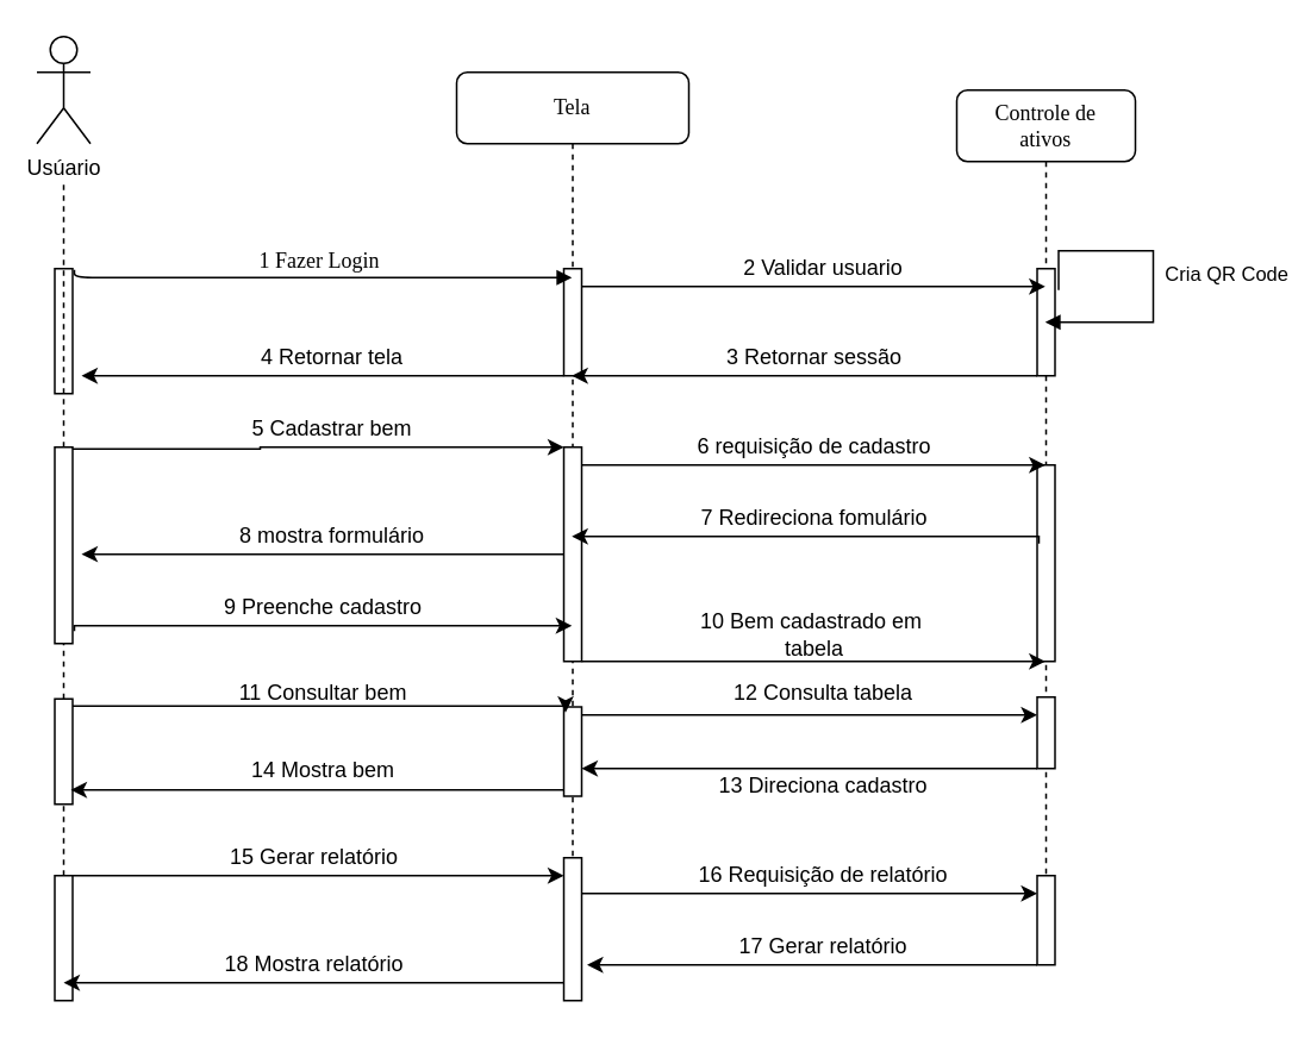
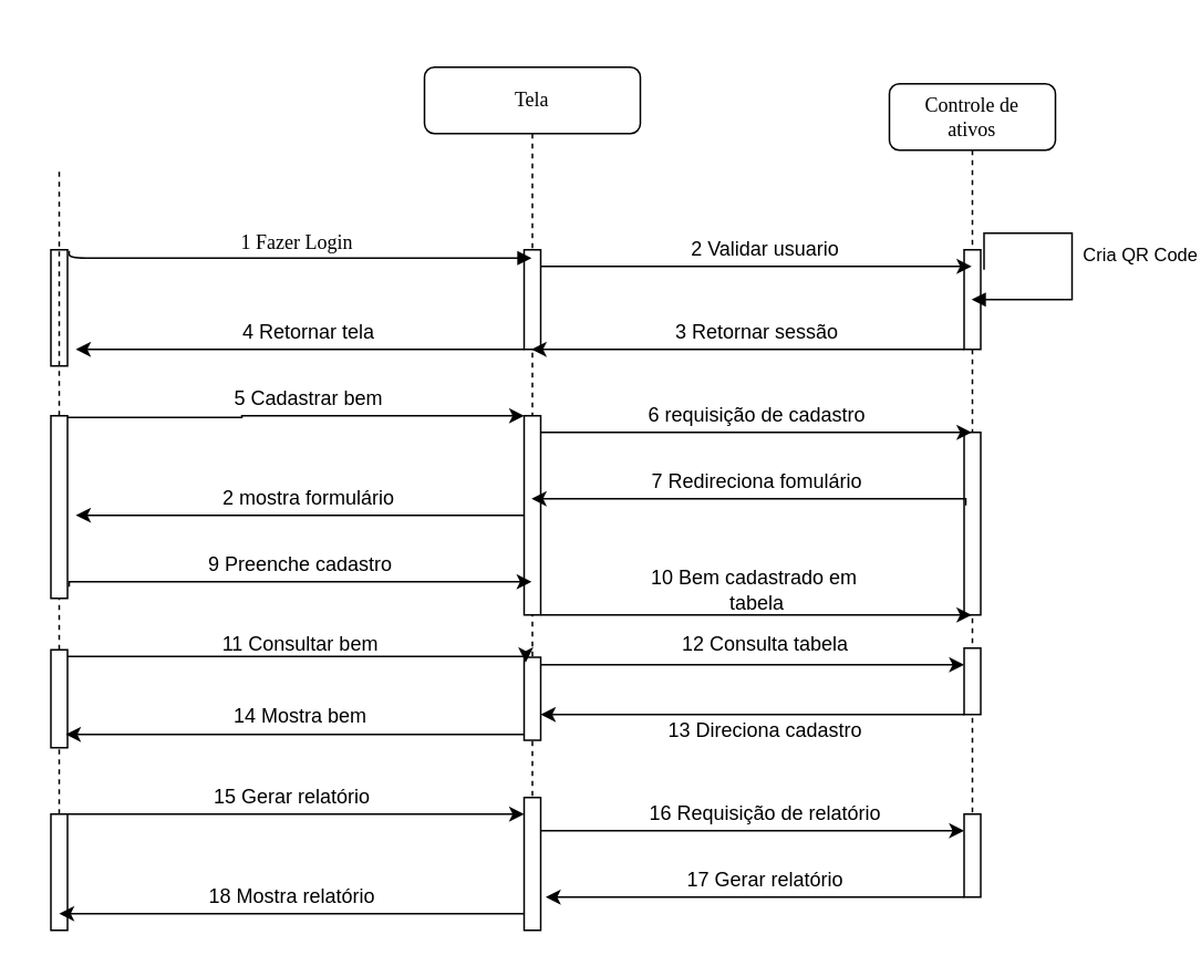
  <mxCell id="0" />
  <mxCell id="1" parent="0" />
  <mxCell id="2" value="Tela" style="shape=umlLifeline;perimeter=lifelinePerimeter;whiteSpace=wrap;html=1;container=1;collapsible=0;recursiveResize=0;outlineConnect=0;rounded=1;shadow=0;comic=0;labelBackgroundColor=none;strokeWidth=1;fontFamily=Verdana;fontSize=12;align=center;" parent="1" vertex="1"><mxGeometry x="255" y="40" width="130" height="520" as="geometry" /></mxCell>
  <mxCell id="3" value="" style="html=1;points=[];perimeter=orthogonalPerimeter;rounded=0;shadow=0;comic=0;labelBackgroundColor=none;strokeWidth=1;fontFamily=Verdana;fontSize=12;align=center;" parent="2" vertex="1"><mxGeometry x="60" y="110" width="10" height="60" as="geometry" /></mxCell>
  <mxCell id="4" value="" style="html=1;points=[];perimeter=orthogonalPerimeter;" vertex="1" parent="2"><mxGeometry x="60" y="210" width="10" height="120" as="geometry" /></mxCell>
  <mxCell id="5" value="" style="html=1;points=[];perimeter=orthogonalPerimeter;" vertex="1" parent="2"><mxGeometry x="60" y="355.5" width="10" height="50" as="geometry" /></mxCell>
  <mxCell id="6" value="" style="html=1;points=[];perimeter=orthogonalPerimeter;" vertex="1" parent="2"><mxGeometry x="60" y="440" width="10" height="80" as="geometry" /></mxCell>
  <mxCell id="7" value="1 Fazer Login" style="html=1;verticalAlign=bottom;endArrow=block;labelBackgroundColor=none;fontFamily=Verdana;fontSize=12;edgeStyle=elbowEdgeStyle;elbow=vertical;exitX=1.1;exitY=0.01;exitDx=0;exitDy=0;exitPerimeter=0;" parent="1" source="12" target="2" edge="1"><mxGeometry relative="1" as="geometry"><mxPoint x="40" y="160" as="sourcePoint" /><mxPoint x="255" y="155" as="targetPoint" /><Array as="points"><mxPoint x="255" y="155" /></Array><mxPoint as="offset" /></mxGeometry></mxCell>
- <mxCell id="8" value="Usúario&lt;br&gt;" style="shape=umlActor;verticalLabelPosition=bottom;labelBackgroundColor=#ffffff;verticalAlign=top;html=1;outlineConnect=0;" vertex="1" parent="1"><mxGeometry x="20" y="20" width="30" height="60" as="geometry" /></mxCell>
  <mxCell id="9" value="" style="edgeStyle=orthogonalEdgeStyle;rounded=0;orthogonalLoop=1;jettySize=auto;html=1;exitX=0.6;exitY=0.009;exitDx=0;exitDy=0;exitPerimeter=0;" edge="1" parent="1" source="37" target="4"><mxGeometry relative="1" as="geometry"><mxPoint x="45" y="250" as="sourcePoint" /><Array as="points"><mxPoint x="145" y="250" /></Array></mxGeometry></mxCell>
  <mxCell id="10" value="" style="edgeStyle=orthogonalEdgeStyle;rounded=0;orthogonalLoop=1;jettySize=auto;html=1;exitX=1.1;exitY=0.936;exitDx=0;exitDy=0;exitPerimeter=0;" edge="1" parent="1" source="37" target="2"><mxGeometry relative="1" as="geometry"><mxPoint x="65" y="350" as="sourcePoint" /><mxPoint x="120" y="395" as="targetPoint" /><Array as="points"><mxPoint x="41" y="350" /></Array></mxGeometry></mxCell>
  <mxCell id="11" value="" style="edgeStyle=orthogonalEdgeStyle;rounded=0;orthogonalLoop=1;jettySize=auto;html=1;entryX=0.1;entryY=0.063;entryDx=0;entryDy=0;entryPerimeter=0;exitX=0.1;exitY=0.013;exitDx=0;exitDy=0;exitPerimeter=0;" edge="1" parent="1" source="39" target="5"><mxGeometry relative="1" as="geometry"><mxPoint x="45" y="395" as="sourcePoint" /><mxPoint x="120" y="395" as="targetPoint" /><Array as="points"><mxPoint x="31" y="395" /></Array></mxGeometry></mxCell>
  <mxCell id="12" value="" style="html=1;points=[];perimeter=orthogonalPerimeter;" vertex="1" parent="1"><mxGeometry x="30" y="150" width="10" height="70" as="geometry" /></mxCell>
  <mxCell id="13" value="" style="endArrow=none;dashed=1;html=1;" edge="1" parent="1" source="37"><mxGeometry width="50" height="50" relative="1" as="geometry"><mxPoint x="35" y="620" as="sourcePoint" /><mxPoint x="35" y="100" as="targetPoint" /><Array as="points" /></mxGeometry></mxCell>
  <mxCell id="14" value="" style="edgeStyle=orthogonalEdgeStyle;rounded=0;orthogonalLoop=1;jettySize=auto;html=1;" edge="1" parent="1" source="3"><mxGeometry relative="1" as="geometry"><mxPoint x="45" y="210" as="targetPoint" /><Array as="points"><mxPoint x="45" y="210" /></Array></mxGeometry></mxCell>
  <mxCell id="15" value="4 Retornar tela" style="text;html=1;align=center;verticalAlign=middle;resizable=0;points=[];autosize=1;" vertex="1" parent="1"><mxGeometry x="140" y="190" width="90" height="20" as="geometry" /></mxCell>
  <mxCell id="16" value="5 Cadastrar bem" style="text;html=1;align=center;verticalAlign=middle;resizable=0;points=[];autosize=1;" vertex="1" parent="1"><mxGeometry x="135" y="230" width="100" height="20" as="geometry" /></mxCell>
  <mxCell id="17" value="Controle de&lt;br&gt;ativos" style="shape=umlLifeline;perimeter=lifelinePerimeter;whiteSpace=wrap;html=1;container=1;collapsible=0;recursiveResize=0;outlineConnect=0;rounded=1;shadow=0;comic=0;labelBackgroundColor=none;strokeWidth=1;fontFamily=Verdana;fontSize=12;align=center;" vertex="1" parent="1"><mxGeometry x="535" y="50" width="100" height="490" as="geometry" /></mxCell>
  <mxCell id="18" value="" style="html=1;points=[];perimeter=orthogonalPerimeter;rounded=0;shadow=0;comic=0;labelBackgroundColor=none;strokeWidth=1;fontFamily=Verdana;fontSize=12;align=center;" vertex="1" parent="17"><mxGeometry x="45" y="100" width="10" height="60" as="geometry" /></mxCell>
  <mxCell id="19" value="" style="html=1;points=[];perimeter=orthogonalPerimeter;" vertex="1" parent="17"><mxGeometry x="45" y="210" width="10" height="110" as="geometry" /></mxCell>
  <mxCell id="20" value="" style="html=1;points=[];perimeter=orthogonalPerimeter;" vertex="1" parent="17"><mxGeometry x="45" y="340" width="10" height="40" as="geometry" /></mxCell>
  <mxCell id="21" value="" style="html=1;points=[];perimeter=orthogonalPerimeter;" vertex="1" parent="17"><mxGeometry x="45" y="440" width="10" height="50" as="geometry" /></mxCell>
  <mxCell id="22" value="&amp;nbsp;Cria QR Code" style="edgeStyle=orthogonalEdgeStyle;html=1;align=left;spacingLeft=2;endArrow=block;rounded=0;exitX=1.2;exitY=0.2;exitDx=0;exitDy=0;exitPerimeter=0;" edge="1" target="17" parent="17" source="18"><mxGeometry relative="1" as="geometry"><mxPoint x="115" y="225" as="sourcePoint" /><Array as="points"><mxPoint x="57" y="90" /><mxPoint x="110" y="90" /><mxPoint x="110" y="130" /></Array></mxGeometry></mxCell>
  <mxCell id="23" value="" style="edgeStyle=orthogonalEdgeStyle;rounded=0;orthogonalLoop=1;jettySize=auto;html=1;" edge="1" parent="1" source="3" target="17"><mxGeometry relative="1" as="geometry"><mxPoint x="350" y="180" as="targetPoint" /><Array as="points"><mxPoint x="435" y="160" /><mxPoint x="435" y="160" /></Array></mxGeometry></mxCell>
  <mxCell id="24" value="2 Validar usuario" style="text;html=1;align=center;verticalAlign=middle;resizable=0;points=[];autosize=1;" vertex="1" parent="1"><mxGeometry x="410" y="140" width="100" height="20" as="geometry" /></mxCell>
  <mxCell id="25" value="" style="edgeStyle=orthogonalEdgeStyle;rounded=0;orthogonalLoop=1;jettySize=auto;html=1;" edge="1" parent="1" source="18" target="2"><mxGeometry relative="1" as="geometry"><mxPoint x="269" y="184" as="targetPoint" /><Array as="points"><mxPoint x="445" y="210" /><mxPoint x="445" y="210" /></Array></mxGeometry></mxCell>
  <mxCell id="26" value="3 Retornar sessão" style="text;html=1;align=center;verticalAlign=middle;resizable=0;points=[];autosize=1;" vertex="1" parent="1"><mxGeometry x="400" y="190" width="110" height="20" as="geometry" /></mxCell>
  <mxCell id="27" value="" style="edgeStyle=orthogonalEdgeStyle;rounded=0;orthogonalLoop=1;jettySize=auto;html=1;" edge="1" parent="1" source="4" target="17"><mxGeometry relative="1" as="geometry"><mxPoint x="350" y="320" as="targetPoint" /><Array as="points"><mxPoint x="425" y="260" /><mxPoint x="425" y="260" /></Array></mxGeometry></mxCell>
  <mxCell id="28" value="6 requisição de cadastro" style="text;html=1;align=center;verticalAlign=middle;resizable=0;points=[];autosize=1;" vertex="1" parent="1"><mxGeometry x="380" y="240" width="150" height="20" as="geometry" /></mxCell>
  <mxCell id="29" value="" style="edgeStyle=orthogonalEdgeStyle;rounded=0;orthogonalLoop=1;jettySize=auto;html=1;exitX=0.1;exitY=0.4;exitDx=0;exitDy=0;exitPerimeter=0;" edge="1" parent="1" source="19" target="2"><mxGeometry relative="1" as="geometry"><mxPoint x="525" y="300" as="sourcePoint" /><Array as="points"><mxPoint x="581" y="300" /></Array></mxGeometry></mxCell>
  <mxCell id="30" value="7 Redireciona fomulário" style="text;html=1;align=center;verticalAlign=middle;resizable=0;points=[];autosize=1;" vertex="1" parent="1"><mxGeometry x="385" y="280" width="140" height="20" as="geometry" /></mxCell>
  <mxCell id="31" value="" style="edgeStyle=orthogonalEdgeStyle;rounded=0;orthogonalLoop=1;jettySize=auto;html=1;entryX=1.5;entryY=0.545;entryDx=0;entryDy=0;entryPerimeter=0;" edge="1" parent="1" source="4" target="37"><mxGeometry relative="1" as="geometry"><mxPoint x="65" y="310" as="targetPoint" /><Array as="points" /></mxGeometry></mxCell>
- <mxCell id="32" value="8 mostra formulário" style="text;html=1;align=center;verticalAlign=middle;resizable=0;points=[];autosize=1;" vertex="1" parent="1"><mxGeometry x="125" y="290" width="120" height="20" as="geometry" /></mxCell>
+ <mxCell id="32" value="2 mostra formulário" style="text;html=1;align=center;verticalAlign=middle;resizable=0;points=[];autosize=1;" vertex="1" parent="1"><mxGeometry x="125" y="290" width="120" height="20" as="geometry" /></mxCell>
  <mxCell id="33" value="9 Preenche cadastro" style="text;html=1;align=center;verticalAlign=middle;resizable=0;points=[];autosize=1;" vertex="1" parent="1"><mxGeometry x="115" y="330" width="130" height="20" as="geometry" /></mxCell>
  <mxCell id="34" value="" style="edgeStyle=orthogonalEdgeStyle;rounded=0;orthogonalLoop=1;jettySize=auto;html=1;" edge="1" parent="1" source="4" target="17"><mxGeometry relative="1" as="geometry"><mxPoint x="350" y="310" as="targetPoint" /><Array as="points"><mxPoint x="425" y="370" /><mxPoint x="425" y="370" /></Array></mxGeometry></mxCell>
  <mxCell id="35" value="10 Bem cadastrado em&amp;nbsp;&lt;br&gt;tabela" style="text;html=1;align=center;verticalAlign=middle;resizable=0;points=[];autosize=1;" vertex="1" parent="1"><mxGeometry x="385" y="340" width="140" height="30" as="geometry" /></mxCell>
  <mxCell id="36" value="11 Consultar bem" style="text;html=1;align=center;verticalAlign=middle;resizable=0;points=[];autosize=1;" vertex="1" parent="1"><mxGeometry x="125" y="378" width="110" height="20" as="geometry" /></mxCell>
  <mxCell id="37" value="" style="html=1;points=[];perimeter=orthogonalPerimeter;" vertex="1" parent="1"><mxGeometry x="30" y="250" width="10" height="110" as="geometry" /></mxCell>
  <mxCell id="38" value="" style="endArrow=none;dashed=1;html=1;" edge="1" parent="1" source="39" target="37"><mxGeometry width="50" height="50" relative="1" as="geometry"><mxPoint x="35" y="620" as="sourcePoint" /><mxPoint x="35" y="100" as="targetPoint" /><Array as="points" /></mxGeometry></mxCell>
  <mxCell id="39" value="" style="html=1;points=[];perimeter=orthogonalPerimeter;" vertex="1" parent="1"><mxGeometry x="30" y="391" width="10" height="59" as="geometry" /></mxCell>
  <mxCell id="40" value="" style="endArrow=none;dashed=1;html=1;" edge="1" parent="1" source="48" target="39"><mxGeometry width="50" height="50" relative="1" as="geometry"><mxPoint x="35" y="620" as="sourcePoint" /><mxPoint x="35" y="360" as="targetPoint" /><Array as="points" /></mxGeometry></mxCell>
  <mxCell id="41" value="" style="edgeStyle=orthogonalEdgeStyle;rounded=0;orthogonalLoop=1;jettySize=auto;html=1;" edge="1" parent="1" source="5" target="20"><mxGeometry relative="1" as="geometry"><mxPoint x="350" y="430" as="targetPoint" /><Array as="points"><mxPoint x="395" y="400" /><mxPoint x="395" y="400" /></Array></mxGeometry></mxCell>
  <mxCell id="42" value="12 Consulta tabela" style="text;html=1;align=center;verticalAlign=middle;resizable=0;points=[];autosize=1;" vertex="1" parent="1"><mxGeometry x="400" y="378" width="120" height="20" as="geometry" /></mxCell>
  <mxCell id="43" value="" style="edgeStyle=orthogonalEdgeStyle;rounded=0;orthogonalLoop=1;jettySize=auto;html=1;" edge="1" parent="1" source="20" target="5"><mxGeometry relative="1" as="geometry"><mxPoint x="410" y="415" as="targetPoint" /><Array as="points"><mxPoint x="445" y="430" /><mxPoint x="445" y="430" /></Array></mxGeometry></mxCell>
  <mxCell id="44" value="13 Direciona cadastro" style="text;html=1;align=center;verticalAlign=middle;resizable=0;points=[];autosize=1;" vertex="1" parent="1"><mxGeometry x="395" y="430" width="130" height="20" as="geometry" /></mxCell>
  <mxCell id="45" value="" style="edgeStyle=orthogonalEdgeStyle;rounded=0;orthogonalLoop=1;jettySize=auto;html=1;entryX=0.9;entryY=0.864;entryDx=0;entryDy=0;entryPerimeter=0;" edge="1" parent="1" source="5" target="39"><mxGeometry relative="1" as="geometry"><mxPoint x="39" y="429" as="targetPoint" /><Array as="points"><mxPoint x="325" y="442" /></Array></mxGeometry></mxCell>
  <mxCell id="46" value="14 Mostra bem" style="text;html=1;align=center;verticalAlign=middle;resizable=0;points=[];autosize=1;" vertex="1" parent="1"><mxGeometry x="130" y="421" width="100" height="20" as="geometry" /></mxCell>
  <mxCell id="47" value="" style="edgeStyle=orthogonalEdgeStyle;rounded=0;orthogonalLoop=1;jettySize=auto;html=1;" edge="1" parent="1" source="48" target="6"><mxGeometry relative="1" as="geometry"><Array as="points"><mxPoint x="105" y="490" /><mxPoint x="105" y="490" /></Array></mxGeometry></mxCell>
  <mxCell id="48" value="" style="html=1;points=[];perimeter=orthogonalPerimeter;" vertex="1" parent="1"><mxGeometry x="30" y="490" width="10" height="70" as="geometry" /></mxCell>
  <mxCell id="49" value="" style="endArrow=none;dashed=1;html=1;" edge="1" parent="1" target="48"><mxGeometry width="50" height="50" relative="1" as="geometry"><mxPoint x="35" y="560" as="sourcePoint" /><mxPoint x="35" y="450" as="targetPoint" /><Array as="points" /></mxGeometry></mxCell>
  <mxCell id="50" value="15 Gerar relatório" style="text;html=1;align=center;verticalAlign=middle;resizable=0;points=[];autosize=1;" vertex="1" parent="1"><mxGeometry x="120" y="470" width="110" height="20" as="geometry" /></mxCell>
  <mxCell id="51" value="" style="edgeStyle=orthogonalEdgeStyle;rounded=0;orthogonalLoop=1;jettySize=auto;html=1;" edge="1" parent="1" source="6" target="21"><mxGeometry relative="1" as="geometry"><Array as="points"><mxPoint x="455" y="500" /><mxPoint x="455" y="500" /></Array></mxGeometry></mxCell>
  <mxCell id="52" value="16 Requisição de relatório" style="text;html=1;align=center;verticalAlign=middle;resizable=0;points=[];autosize=1;" vertex="1" parent="1"><mxGeometry x="385" y="480" width="150" height="20" as="geometry" /></mxCell>
  <mxCell id="53" value="" style="edgeStyle=orthogonalEdgeStyle;rounded=0;orthogonalLoop=1;jettySize=auto;html=1;" edge="1" parent="1" source="21"><mxGeometry relative="1" as="geometry"><mxPoint x="328" y="540" as="targetPoint" /><Array as="points"><mxPoint x="328" y="540" /></Array></mxGeometry></mxCell>
  <mxCell id="54" value="17 Gerar relatório" style="text;html=1;align=center;verticalAlign=middle;resizable=0;points=[];autosize=1;" vertex="1" parent="1"><mxGeometry x="405" y="520" width="110" height="20" as="geometry" /></mxCell>
  <mxCell id="55" value="" style="edgeStyle=orthogonalEdgeStyle;rounded=0;orthogonalLoop=1;jettySize=auto;html=1;" edge="1" parent="1" source="6"><mxGeometry relative="1" as="geometry"><mxPoint x="315" y="550" as="sourcePoint" /><mxPoint x="35" y="550" as="targetPoint" /><Array as="points"><mxPoint x="40" y="550" /></Array></mxGeometry></mxCell>
  <mxCell id="56" value="18 Mostra relatório" style="text;html=1;align=center;verticalAlign=middle;resizable=0;points=[];autosize=1;" vertex="1" parent="1"><mxGeometry x="115" y="530" width="120" height="20" as="geometry" /></mxCell>
